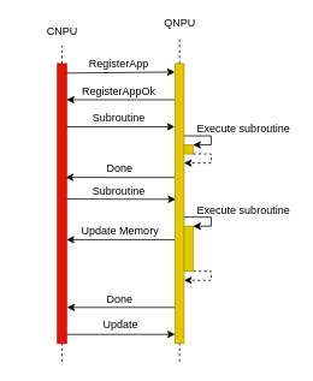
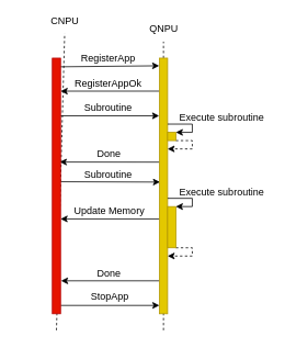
  <mxCell id="0" />
  <mxCell id="1" parent="0" />
  <mxCell id="2" value="" style="endArrow=none;html=1;entryX=0.5;entryY=1;entryDx=0;entryDy=0;dashed=1;" parent="1" target="31" edge="1"><mxGeometry width="50" height="50" relative="1" as="geometry"><mxPoint x="198" y="400" as="sourcePoint" /><mxPoint x="78" y="60" as="targetPoint" /></mxGeometry></mxCell>
  <mxCell id="3" value="" style="endArrow=none;html=1;entryX=0.5;entryY=1;entryDx=0;entryDy=0;dashed=1;" parent="1" target="30" edge="1"><mxGeometry width="50" height="50" relative="1" as="geometry"><mxPoint x="68" y="400" as="sourcePoint" /><mxPoint x="73" y="50" as="targetPoint" /></mxGeometry></mxCell>
  <mxCell id="4" value="" style="endArrow=classic;html=1;exitX=0.98;exitY=0.05;exitDx=0;exitDy=0;exitPerimeter=0;entryX=-0.02;entryY=0.047;entryDx=0;entryDy=0;entryPerimeter=0;" parent="1" edge="1"><mxGeometry width="50" height="50" relative="1" as="geometry"><mxPoint x="72.8" y="80.5" as="sourcePoint" /><mxPoint x="192.8" y="79.27" as="targetPoint" /></mxGeometry></mxCell>
  <mxCell id="5" value="RegisterApp" style="text;html=1;align=center;verticalAlign=middle;whiteSpace=wrap;rounded=0;" parent="1" vertex="1"><mxGeometry x="101" y="56" width="60" height="30" as="geometry" /></mxCell>
  <mxCell id="6" value="" style="endArrow=classic;html=1;entryX=1.01;entryY=0.122;entryDx=0;entryDy=0;entryPerimeter=0;exitX=0.02;exitY=0.146;exitDx=0;exitDy=0;exitPerimeter=0;" parent="1" edge="1"><mxGeometry width="50" height="50" relative="1" as="geometry"><mxPoint x="193" y="110" as="sourcePoint" /><mxPoint x="73.1" y="110.02" as="targetPoint" /></mxGeometry></mxCell>
  <mxCell id="7" value="RegisterAppOk" style="text;html=1;align=center;verticalAlign=middle;whiteSpace=wrap;rounded=0;" parent="1" vertex="1"><mxGeometry x="85" y="86" width="92" height="30" as="geometry" /></mxCell>
  <mxCell id="8" value="" style="endArrow=classic;html=1;exitX=0.988;exitY=0.195;exitDx=0;exitDy=0;exitPerimeter=0;entryX=-0.028;entryY=0.195;entryDx=0;entryDy=0;entryPerimeter=0;" parent="1" edge="1"><mxGeometry width="50" height="50" relative="1" as="geometry"><mxPoint x="72.88" y="139.95" as="sourcePoint" /><mxPoint x="192.72" y="139.95" as="targetPoint" /></mxGeometry></mxCell>
  <mxCell id="9" value="Subroutine" style="text;html=1;align=center;verticalAlign=middle;whiteSpace=wrap;rounded=0;" parent="1" vertex="1"><mxGeometry x="101" y="116" width="60" height="30" as="geometry" /></mxCell>
  <mxCell id="10" value="" style="endArrow=classic;html=1;exitX=1.011;exitY=0.39;exitDx=0;exitDy=0;exitPerimeter=0;entryX=0.078;entryY=0.391;entryDx=0;entryDy=0;entryPerimeter=0;" parent="1" edge="1"><mxGeometry width="50" height="50" relative="1" as="geometry"><mxPoint x="73.11" y="219.9" as="sourcePoint" /><mxPoint x="193.78" y="220.31" as="targetPoint" /></mxGeometry></mxCell>
  <mxCell id="11" value="Subroutine" style="text;html=1;align=center;verticalAlign=middle;whiteSpace=wrap;rounded=0;" parent="1" vertex="1"><mxGeometry x="101" y="196" width="60" height="30" as="geometry" /></mxCell>
  <mxCell id="12" value="" style="endArrow=classic;html=1;entryX=1.22;entryY=0.146;entryDx=0;entryDy=0;entryPerimeter=0;exitX=-0.004;exitY=0.332;exitDx=0;exitDy=0;exitPerimeter=0;" parent="1" edge="1"><mxGeometry width="50" height="50" relative="1" as="geometry"><mxPoint x="192.96" y="196.12" as="sourcePoint" /><mxPoint x="72" y="196" as="targetPoint" /></mxGeometry></mxCell>
  <mxCell id="13" value="Done" style="text;html=1;align=center;verticalAlign=middle;whiteSpace=wrap;rounded=0;" parent="1" vertex="1"><mxGeometry x="102" y="171" width="60" height="30" as="geometry" /></mxCell>
  <mxCell id="14" value="" style="endArrow=classic;html=1;exitX=0;exitY=0.5;exitDx=0;exitDy=0;entryX=1;entryY=0.5;entryDx=0;entryDy=0;" parent="1" edge="1"><mxGeometry width="50" height="50" relative="1" as="geometry"><mxPoint x="193" y="265" as="sourcePoint" /><mxPoint x="73" y="265" as="targetPoint" /></mxGeometry></mxCell>
  <mxCell id="15" value="Update Memory" style="text;html=1;align=center;verticalAlign=middle;whiteSpace=wrap;rounded=0;" parent="1" vertex="1"><mxGeometry x="86.5" y="240" width="91" height="30" as="geometry" /></mxCell>
  <mxCell id="16" value="" style="endArrow=classic;html=1;entryX=1.058;entryY=0.683;entryDx=0;entryDy=0;entryPerimeter=0;exitX=0.011;exitY=0.683;exitDx=0;exitDy=0;exitPerimeter=0;" parent="1" edge="1"><mxGeometry width="50" height="50" relative="1" as="geometry"><mxPoint x="193.11" y="340.03" as="sourcePoint" /><mxPoint x="73.58" y="340.03" as="targetPoint" /></mxGeometry></mxCell>
  <mxCell id="17" value="Done" style="text;html=1;align=center;verticalAlign=middle;whiteSpace=wrap;rounded=0;" parent="1" vertex="1"><mxGeometry x="102" y="316" width="60" height="30" as="geometry" /></mxCell>
  <mxCell id="18" value="" style="endArrow=classic;html=1;exitX=1.007;exitY=0.732;exitDx=0;exitDy=0;exitPerimeter=0;entryX=0.007;entryY=0.732;entryDx=0;entryDy=0;entryPerimeter=0;" parent="1" edge="1"><mxGeometry width="50" height="50" relative="1" as="geometry"><mxPoint x="73" y="369.87" as="sourcePoint" /><mxPoint x="193" y="369.87" as="targetPoint" /></mxGeometry></mxCell>
- <mxCell id="19" value="Update" style="text;html=1;align=center;verticalAlign=middle;whiteSpace=wrap;rounded=0;" parent="1" vertex="1"><mxGeometry x="103" y="345" width="60" height="30" as="geometry" /></mxCell>
+ <mxCell id="19" value="StopApp" style="text;html=1;align=center;verticalAlign=middle;whiteSpace=wrap;rounded=0;" parent="1" vertex="1"><mxGeometry x="103" y="345" width="60" height="30" as="geometry" /></mxCell>
  <mxCell id="20" value="" style="rounded=0;whiteSpace=wrap;html=1;fillColor=#e51400;strokeColor=#B20000;fontColor=#ffffff;" parent="1" vertex="1"><mxGeometry x="63" y="70" width="10" height="310" as="geometry" /></mxCell>
  <mxCell id="21" value="" style="rounded=0;whiteSpace=wrap;html=1;fillColor=#e3c800;strokeColor=#B09500;fontColor=#000000;" parent="1" vertex="1"><mxGeometry x="193" y="70" width="10" height="310" as="geometry" /></mxCell>
  <mxCell id="22" value="" style="endArrow=classic;html=1;exitX=1.009;exitY=0.258;exitDx=0;exitDy=0;exitPerimeter=0;edgeStyle=orthogonalEdgeStyle;entryX=1;entryY=0;entryDx=0;entryDy=0;rounded=0;curved=0;" parent="1" source="21" target="24" edge="1"><mxGeometry width="50" height="50" relative="1" as="geometry"><mxPoint x="213" y="160" as="sourcePoint" /><mxPoint x="253" y="151" as="targetPoint" /><Array as="points"><mxPoint x="233" y="150" /><mxPoint x="233" y="160" /></Array></mxGeometry></mxCell>
  <mxCell id="23" value="" style="endArrow=classic;html=1;exitX=1;exitY=1;exitDx=0;exitDy=0;edgeStyle=orthogonalEdgeStyle;entryX=0.996;entryY=0.355;entryDx=0;entryDy=0;rounded=0;curved=0;dashed=1;entryPerimeter=0;" parent="1" source="24" target="21" edge="1"><mxGeometry width="50" height="50" relative="1" as="geometry"><mxPoint x="203" y="170" as="sourcePoint" /><mxPoint x="213" y="180" as="targetPoint" /><Array as="points"><mxPoint x="233" y="170" /><mxPoint x="233" y="180" /></Array></mxGeometry></mxCell>
  <mxCell id="24" value="" style="rounded=0;whiteSpace=wrap;html=1;fillColor=#e3c800;strokeColor=#B09500;fontColor=#000000;" parent="1" vertex="1"><mxGeometry x="203" y="160" width="10" height="10" as="geometry" /></mxCell>
  <mxCell id="25" value="Execute subroutine" style="text;html=1;align=center;verticalAlign=middle;whiteSpace=wrap;rounded=0;" parent="1" vertex="1"><mxGeometry x="214" y="128" width="110" height="30" as="geometry" /></mxCell>
  <mxCell id="26" value="" style="endArrow=classic;html=1;exitX=1.009;exitY=0.258;exitDx=0;exitDy=0;exitPerimeter=0;edgeStyle=orthogonalEdgeStyle;entryX=1;entryY=0;entryDx=0;entryDy=0;rounded=0;curved=0;" parent="1" target="28" edge="1"><mxGeometry width="50" height="50" relative="1" as="geometry"><mxPoint x="203" y="240" as="sourcePoint" /><mxPoint x="253" y="241" as="targetPoint" /><Array as="points"><mxPoint x="233" y="240" /><mxPoint x="233" y="250" /></Array></mxGeometry></mxCell>
  <mxCell id="27" value="" style="endArrow=classic;html=1;exitX=1;exitY=1;exitDx=0;exitDy=0;edgeStyle=orthogonalEdgeStyle;entryX=0.996;entryY=0.355;entryDx=0;entryDy=0;rounded=0;curved=0;dashed=1;entryPerimeter=0;" parent="1" source="28" edge="1"><mxGeometry width="50" height="50" relative="1" as="geometry"><mxPoint x="203" y="300" as="sourcePoint" /><mxPoint x="203" y="310" as="targetPoint" /><Array as="points"><mxPoint x="233" y="300" /><mxPoint x="233" y="310" /></Array></mxGeometry></mxCell>
  <mxCell id="28" value="" style="rounded=0;whiteSpace=wrap;html=1;fillColor=#e3c800;strokeColor=#B09500;fontColor=#000000;" parent="1" vertex="1"><mxGeometry x="203" y="250" width="10" height="50" as="geometry" /></mxCell>
  <mxCell id="29" value="Execute subroutine" style="text;html=1;align=center;verticalAlign=middle;whiteSpace=wrap;rounded=0;" parent="1" vertex="1"><mxGeometry x="214" y="218" width="110" height="30" as="geometry" /></mxCell>
- <mxCell id="30" value="CNPU" style="text;html=1;align=center;verticalAlign=middle;whiteSpace=wrap;rounded=0;" parent="1" vertex="1"><mxGeometry x="20.5" y="20" width="95" height="30" as="geometry" /></mxCell>
- <mxCell id="31" value="QNPU" style="text;html=1;align=center;verticalAlign=middle;whiteSpace=wrap;rounded=0;" parent="1" vertex="1"><mxGeometry x="150.5" y="10" width="95" height="30" as="geometry" /></mxCell>
+ <mxCell id="30" value="CNPU" style="text;html=1;align=center;verticalAlign=middle;whiteSpace=wrap;rounded=0;" parent="1" vertex="1"><mxGeometry x="30.5" y="10" width="95" height="30" as="geometry" /></mxCell>
+ <mxCell id="31" value="QNPU" style="text;html=1;align=center;verticalAlign=middle;whiteSpace=wrap;rounded=0;" parent="1" vertex="1"><mxGeometry x="150.5" y="20" width="95" height="30" as="geometry" /></mxCell>
